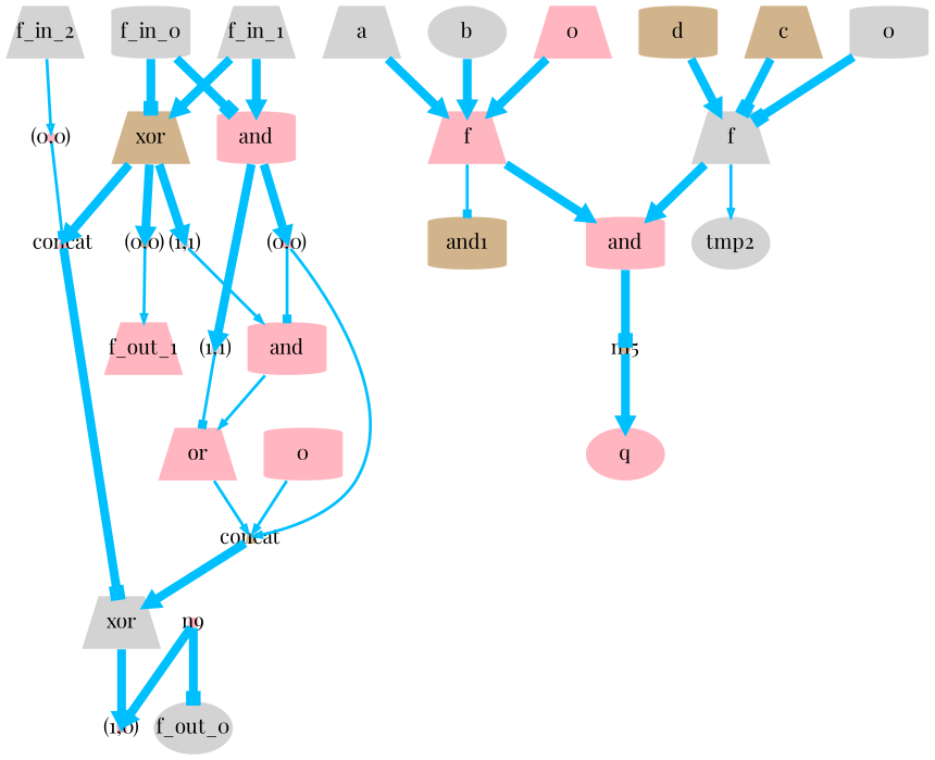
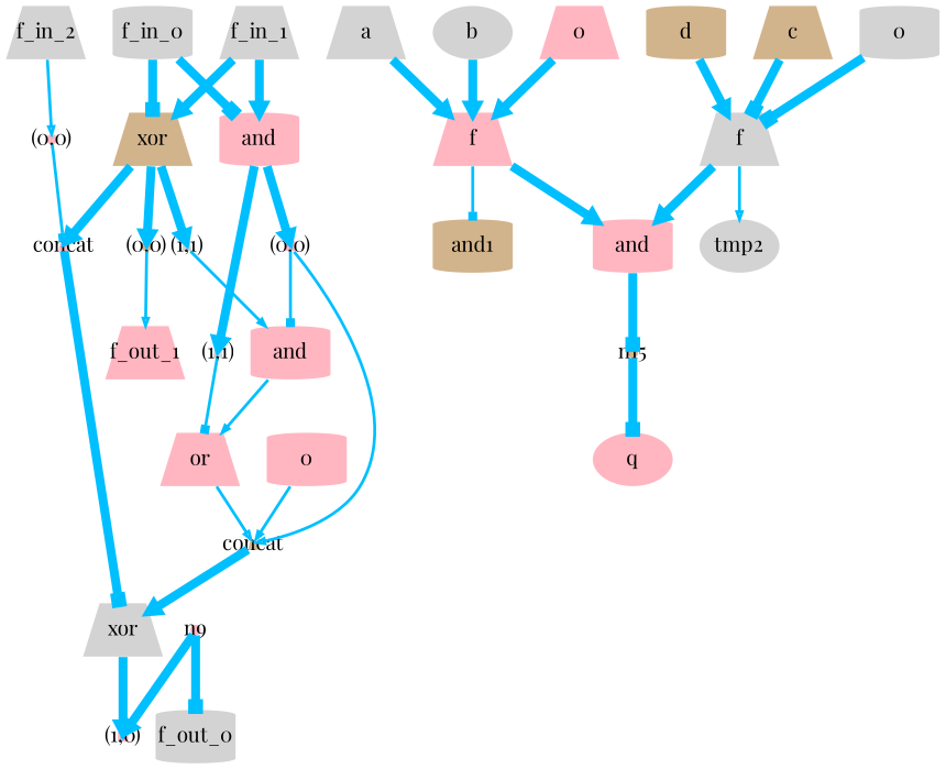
  digraph {
    fontname="Playfair Display"
    splines=spline
    node [fillcolor=lightpink fixedsize=true fontcolor=black fontname="Playfair Display" penwidth=0 shape=trapezium style=filled]
    edge [arrowhead=normal arrowsize=.5 color=deepskyblue fontname="Playfair Display" labelfloat=false penwidth=6 style=solid]
    n0 [fillcolor=lightgrey height=.1 label="(1,1)" width=.1]
    n17 [label=and shape=cylinder]
    n6 [label=or]
    n1 [fillcolor=lightgrey label=f]
    n16 [label=and shape=cylinder]
    n32 [fillcolor=lightgrey label=tmp2 shape=ellipse]
    n15 [fillcolor=tan height=.1 shape=ellipse width=.1]
    n2 [height=.1 label="(0,0)" shape=ellipse width=.1]
    n12 [height=.1 label=concat width=.1]
    n13 [fillcolor=lightgrey label=xor]
    n3 [fillcolor=tan height=.1 label="(0,0)" shape=ellipse width=.1]
    n26 [label=f_out_1]
    n4 [fillcolor=tan label=xor]
    n5 [label=f]
    n31 [fillcolor=tan label=and1 shape=cylinder]
    n11 [fillcolor=tan height=.1 label=concat width=.1]
    n7 [height=.1 label="(0,0)" shape=cylinder width=.1]
    n8 [fillcolor=lightgrey height=.1 label="(1,1)" width=.1]
    n9 [height=.1 shape=ellipse width=.1]
-   n27 [fillcolor=lightgrey label=f_out_0 shape=ellipse]
+   n27 [fillcolor=lightgrey label=f_out_0 shape=cylinder]
    n14 [height=.1 label="(1,0)" shape=cylinder width=.1]
    n10 [label=and shape=cylinder]
    n28 [label=q shape=ellipse]
    n18 [fillcolor=tan label=d shape=cylinder]
    n19 [fillcolor=lightgrey label=f_in_2]
    n20 [fillcolor=tan label=c]
    n21 [fillcolor=lightgrey label=f_in_1]
    n22 [fillcolor=lightgrey label=f_in_0 shape=cylinder]
    n23 [label=0 shape=cylinder]
    n24 [fillcolor=lightgrey label=a]
    n25 [fillcolor=lightgrey label=b shape=ellipse]
    n29 [label=0]
    n30 [fillcolor=lightgrey label=0 shape=cylinder]
    n0 -> n17 [penwidth=2 style=bold]
    n17 -> n6 [penwidth=2]
    n6 -> n11 [arrowhead=onormal penwidth=2]
    n1 -> n16 [arrowhead=onormal style=bold]
    n1 -> n32 [arrowhead=onormal penwidth=2]
    n16 -> n15 [arrowhead=box style=bold]
-   n15 -> n28 [style=bold]
+   n15 -> n28 [arrowhead=box style=bold]
    n2 -> n12 [arrowhead=box penwidth=2 style=bold]
    n12 -> n13 [arrowhead=box]
    n13 -> n14
    n3 -> n26 [arrowhead=onormal penwidth=2 style=bold]
    n4 -> n0 [style=bold]
    n4 -> n12 [arrowhead=onormal]
    n4 -> n3
    n5 -> n16 [arrowhead=onormal]
    n5 -> n31 [arrowhead=box penwidth=2]
    n11 -> n13
    n7 -> n17 [arrowhead=box penwidth=2]
    n7 -> n11 [arrowhead=onormal penwidth=2 style=bold]
    n8 -> n6 [arrowhead=box penwidth=2]
    n9 -> n27 [arrowhead=box style=bold]
    n9 -> n14
    n10 -> n7
    n10 -> n8
    n18 -> n1
    n19 -> n2 [arrowhead=onormal penwidth=2]
    n20 -> n1 [arrowhead=box]
    n21 -> n4 [arrowhead=onormal]
    n21 -> n10 [arrowhead=onormal]
    n22 -> n4 [arrowhead=box]
    n22 -> n10 [arrowhead=box]
    n23 -> n11 [penwidth=2]
    n24 -> n5
    n25 -> n5 [arrowhead=onormal]
    n29 -> n5
    n30 -> n1 [arrowhead=box]
  }
